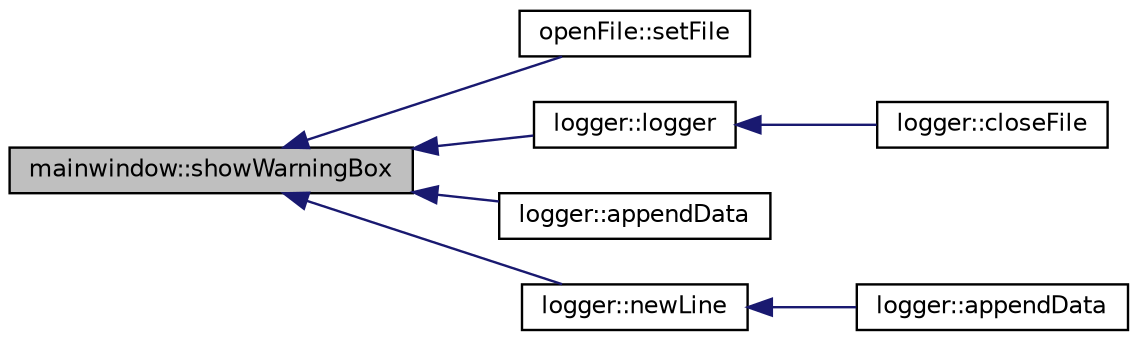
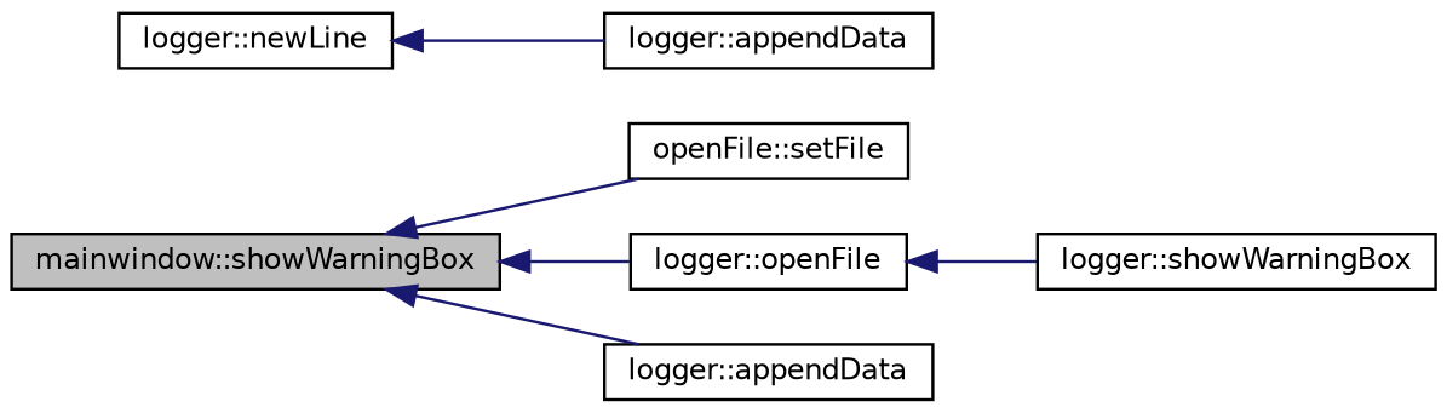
  digraph {
    rankdir=LR
    node [color=black fillcolor=white fontname=Helvetica fontsize=10 shape=record style=filled]
    edge [color=midnightblue dir=back fontname=Helvetica fontsize=10 labelfontname=Helvetica labelfontsize=10 style=solid]
    n1 [fillcolor=grey75 fontcolor=black height=0.2 label="mainwindow::showWarningBox" width=0.4]
    n2 [height=0.2 label="openFile::setFile" width=0.4]
-   n3 [height=0.2 label="logger::logger" width=0.4]
+   n3 [height=0.2 label="logger::openFile" width=0.4]
    n4 [height=0.2 label="logger::appendData" width=0.4]
    n5 [height=0.2 label="logger::newLine" width=0.4]
-   n6 [height=0.2 label="logger::closeFile" width=0.4]
+   n6 [height=0.2 label="logger::showWarningBox" width=0.4]
    n7 [height=0.2 label="logger::appendData" width=0.4]
    n1 -> n2
    n1 -> n3
    n1 -> n4
-   n1 -> n5
    n3 -> n6
    n5 -> n7
  }
